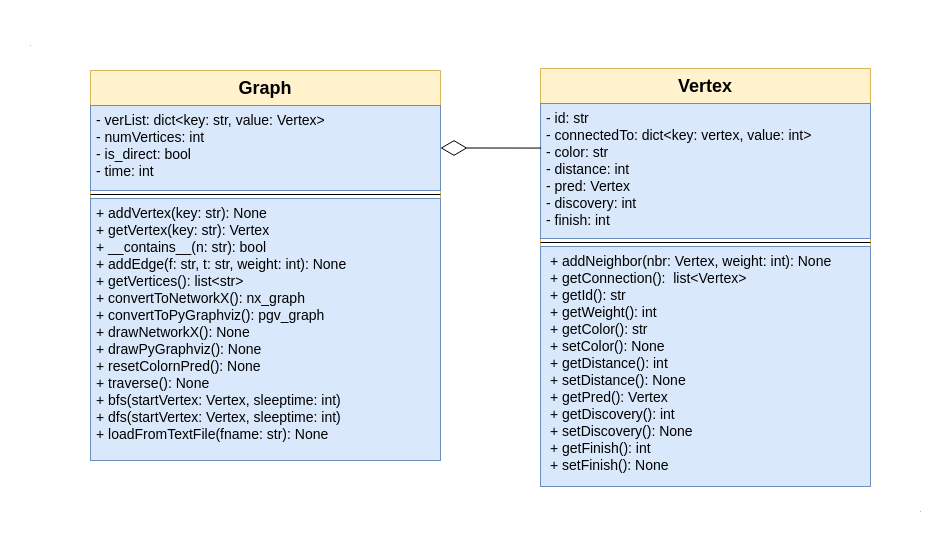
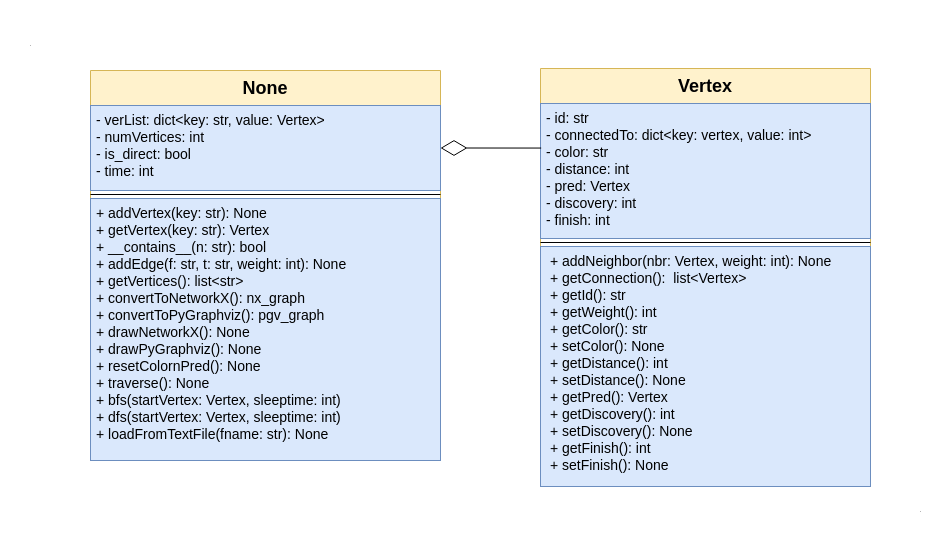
  <mxCell id="0" />
  <mxCell id="1" parent="0" />
- <mxCell id="2" value="Graph" style="swimlane;fontStyle=1;align=center;verticalAlign=top;childLayout=stackLayout;horizontal=1;startSize=35;horizontalStack=0;resizeParent=1;resizeParentMax=0;resizeLast=0;collapsible=1;marginBottom=0;fontSize=18;fillColor=#fff2cc;strokeColor=#d6b656;" vertex="1" parent="1"><mxGeometry x="90" y="70" width="350" height="390" as="geometry" /></mxCell>
+ <mxCell id="2" value="None" style="swimlane;fontStyle=1;align=center;verticalAlign=top;childLayout=stackLayout;horizontal=1;startSize=35;horizontalStack=0;resizeParent=1;resizeParentMax=0;resizeLast=0;collapsible=1;marginBottom=0;fontSize=18;fillColor=#fff2cc;strokeColor=#d6b656;" vertex="1" parent="1"><mxGeometry x="90" y="70" width="350" height="390" as="geometry" /></mxCell>
  <mxCell id="3" value="- verList: dict&lt;key: str, value: Vertex&gt;&#10;- numVertices: int&#10;- is_direct: bool&#10;- time: int" style="text;strokeColor=#6c8ebf;fillColor=#dae8fc;align=left;verticalAlign=top;spacingLeft=4;spacingRight=4;overflow=hidden;rotatable=0;points=[[0,0.5],[1,0.5]];portConstraint=eastwest;fontSize=14;" vertex="1" parent="2"><mxGeometry y="35" width="350" height="85" as="geometry" /></mxCell>
  <mxCell id="4" value="" style="line;strokeWidth=1;fillColor=none;align=left;verticalAlign=middle;spacingTop=-1;spacingLeft=3;spacingRight=3;rotatable=0;labelPosition=right;points=[];portConstraint=eastwest;" vertex="1" parent="2"><mxGeometry y="120" width="350" height="8" as="geometry" /></mxCell>
  <mxCell id="5" value="+ addVertex(key: str): None&#10;+ getVertex(key: str): Vertex&#10;+ __contains__(n: str): bool&#10;+ addEdge(f: str, t: str, weight: int): None&#10;+ getVertices(): list&lt;str&gt;&#10;+ convertToNetworkX(): nx_graph&#10;+ convertToPyGraphviz(): pgv_graph&#10;+ drawNetworkX(): None&#10;+ drawPyGraphviz(): None&#10;+ resetColornPred(): None&#10;+ traverse(): None&#10;+ bfs(startVertex: Vertex, sleeptime: int)&#10;+ dfs(startVertex: Vertex, sleeptime: int)&#10;+ loadFromTextFile(fname: str): None" style="text;strokeColor=#6c8ebf;fillColor=#dae8fc;align=left;verticalAlign=top;spacingLeft=4;spacingRight=4;overflow=hidden;rotatable=0;points=[[0,0.5],[1,0.5]];portConstraint=eastwest;fontSize=14;" vertex="1" parent="2"><mxGeometry y="128" width="350" height="262" as="geometry" /></mxCell>
  <mxCell id="6" value="Vertex" style="swimlane;fontStyle=1;align=center;verticalAlign=top;childLayout=stackLayout;horizontal=1;startSize=35;horizontalStack=0;resizeParent=1;resizeParentMax=0;resizeLast=0;collapsible=1;marginBottom=0;fontSize=18;fillColor=#fff2cc;strokeColor=#d6b656;" vertex="1" parent="1"><mxGeometry x="540" y="68" width="330" height="418" as="geometry" /></mxCell>
  <mxCell id="7" value="- id: str &#10;- connectedTo: dict&lt;key: vertex, value: int&gt; &#10;- color: str&#10;- distance: int&#10;- pred: Vertex&#10;- discovery: int&#10;- finish: int" style="text;strokeColor=#6c8ebf;fillColor=#dae8fc;align=left;verticalAlign=top;spacingLeft=4;spacingRight=4;overflow=hidden;rotatable=0;points=[[0,0.5],[1,0.5]];portConstraint=eastwest;fontSize=14;" vertex="1" parent="6"><mxGeometry y="35" width="330" height="135" as="geometry" /></mxCell>
  <mxCell id="8" value="" style="line;strokeWidth=1;fillColor=none;align=left;verticalAlign=middle;spacingTop=-1;spacingLeft=3;spacingRight=3;rotatable=0;labelPosition=right;points=[];portConstraint=eastwest;" vertex="1" parent="6"><mxGeometry y="170" width="330" height="8" as="geometry" /></mxCell>
  <mxCell id="9" value=" + addNeighbor(nbr: Vertex, weight: int): None&#10; + getConnection():  list&lt;Vertex&gt;&#10; + getId(): str&#10; + getWeight(): int&#10; + getColor(): str&#10; + setColor(): None&#10; + getDistance(): int&#10; + setDistance(): None&#10; + getPred(): Vertex&#10; + getDiscovery(): int&#10; + setDiscovery(): None&#10; + getFinish(): int&#10; + setFinish(): None" style="text;strokeColor=#6c8ebf;fillColor=#dae8fc;align=left;verticalAlign=top;spacingLeft=4;spacingRight=4;overflow=hidden;rotatable=0;points=[[0,0.5],[1,0.5]];portConstraint=eastwest;fontSize=14;" vertex="1" parent="6"><mxGeometry y="178" width="330" height="240" as="geometry" /></mxCell>
  <mxCell id="10" value="" style="endArrow=diamondThin;endFill=0;endSize=24;html=1;rounded=0;exitX=0.002;exitY=0.33;exitDx=0;exitDy=0;entryX=1;entryY=0.5;entryDx=0;entryDy=0;exitPerimeter=0;" edge="1" parent="1" source="7" target="3"><mxGeometry width="160" relative="1" as="geometry"><mxPoint x="540" y="172" as="sourcePoint" /><mxPoint x="450" y="170" as="targetPoint" /></mxGeometry></mxCell>
  <mxCell id="11" value="&lt;font style=&quot;font-size: 5px;&quot;&gt;.&lt;/font&gt;" style="text;html=1;align=center;verticalAlign=middle;resizable=0;points=[];autosize=1;strokeColor=none;fillColor=none;fontSize=18;" vertex="1" parent="1"><mxGeometry x="20" y="20" width="20" height="40" as="geometry" /></mxCell>
  <mxCell id="12" value="&lt;font style=&quot;font-size: 5px;&quot;&gt;.&lt;/font&gt;" style="text;html=1;align=center;verticalAlign=middle;resizable=0;points=[];autosize=1;strokeColor=none;fillColor=none;fontSize=18;" vertex="1" parent="1"><mxGeometry x="910" y="486" width="20" height="40" as="geometry" /></mxCell>
